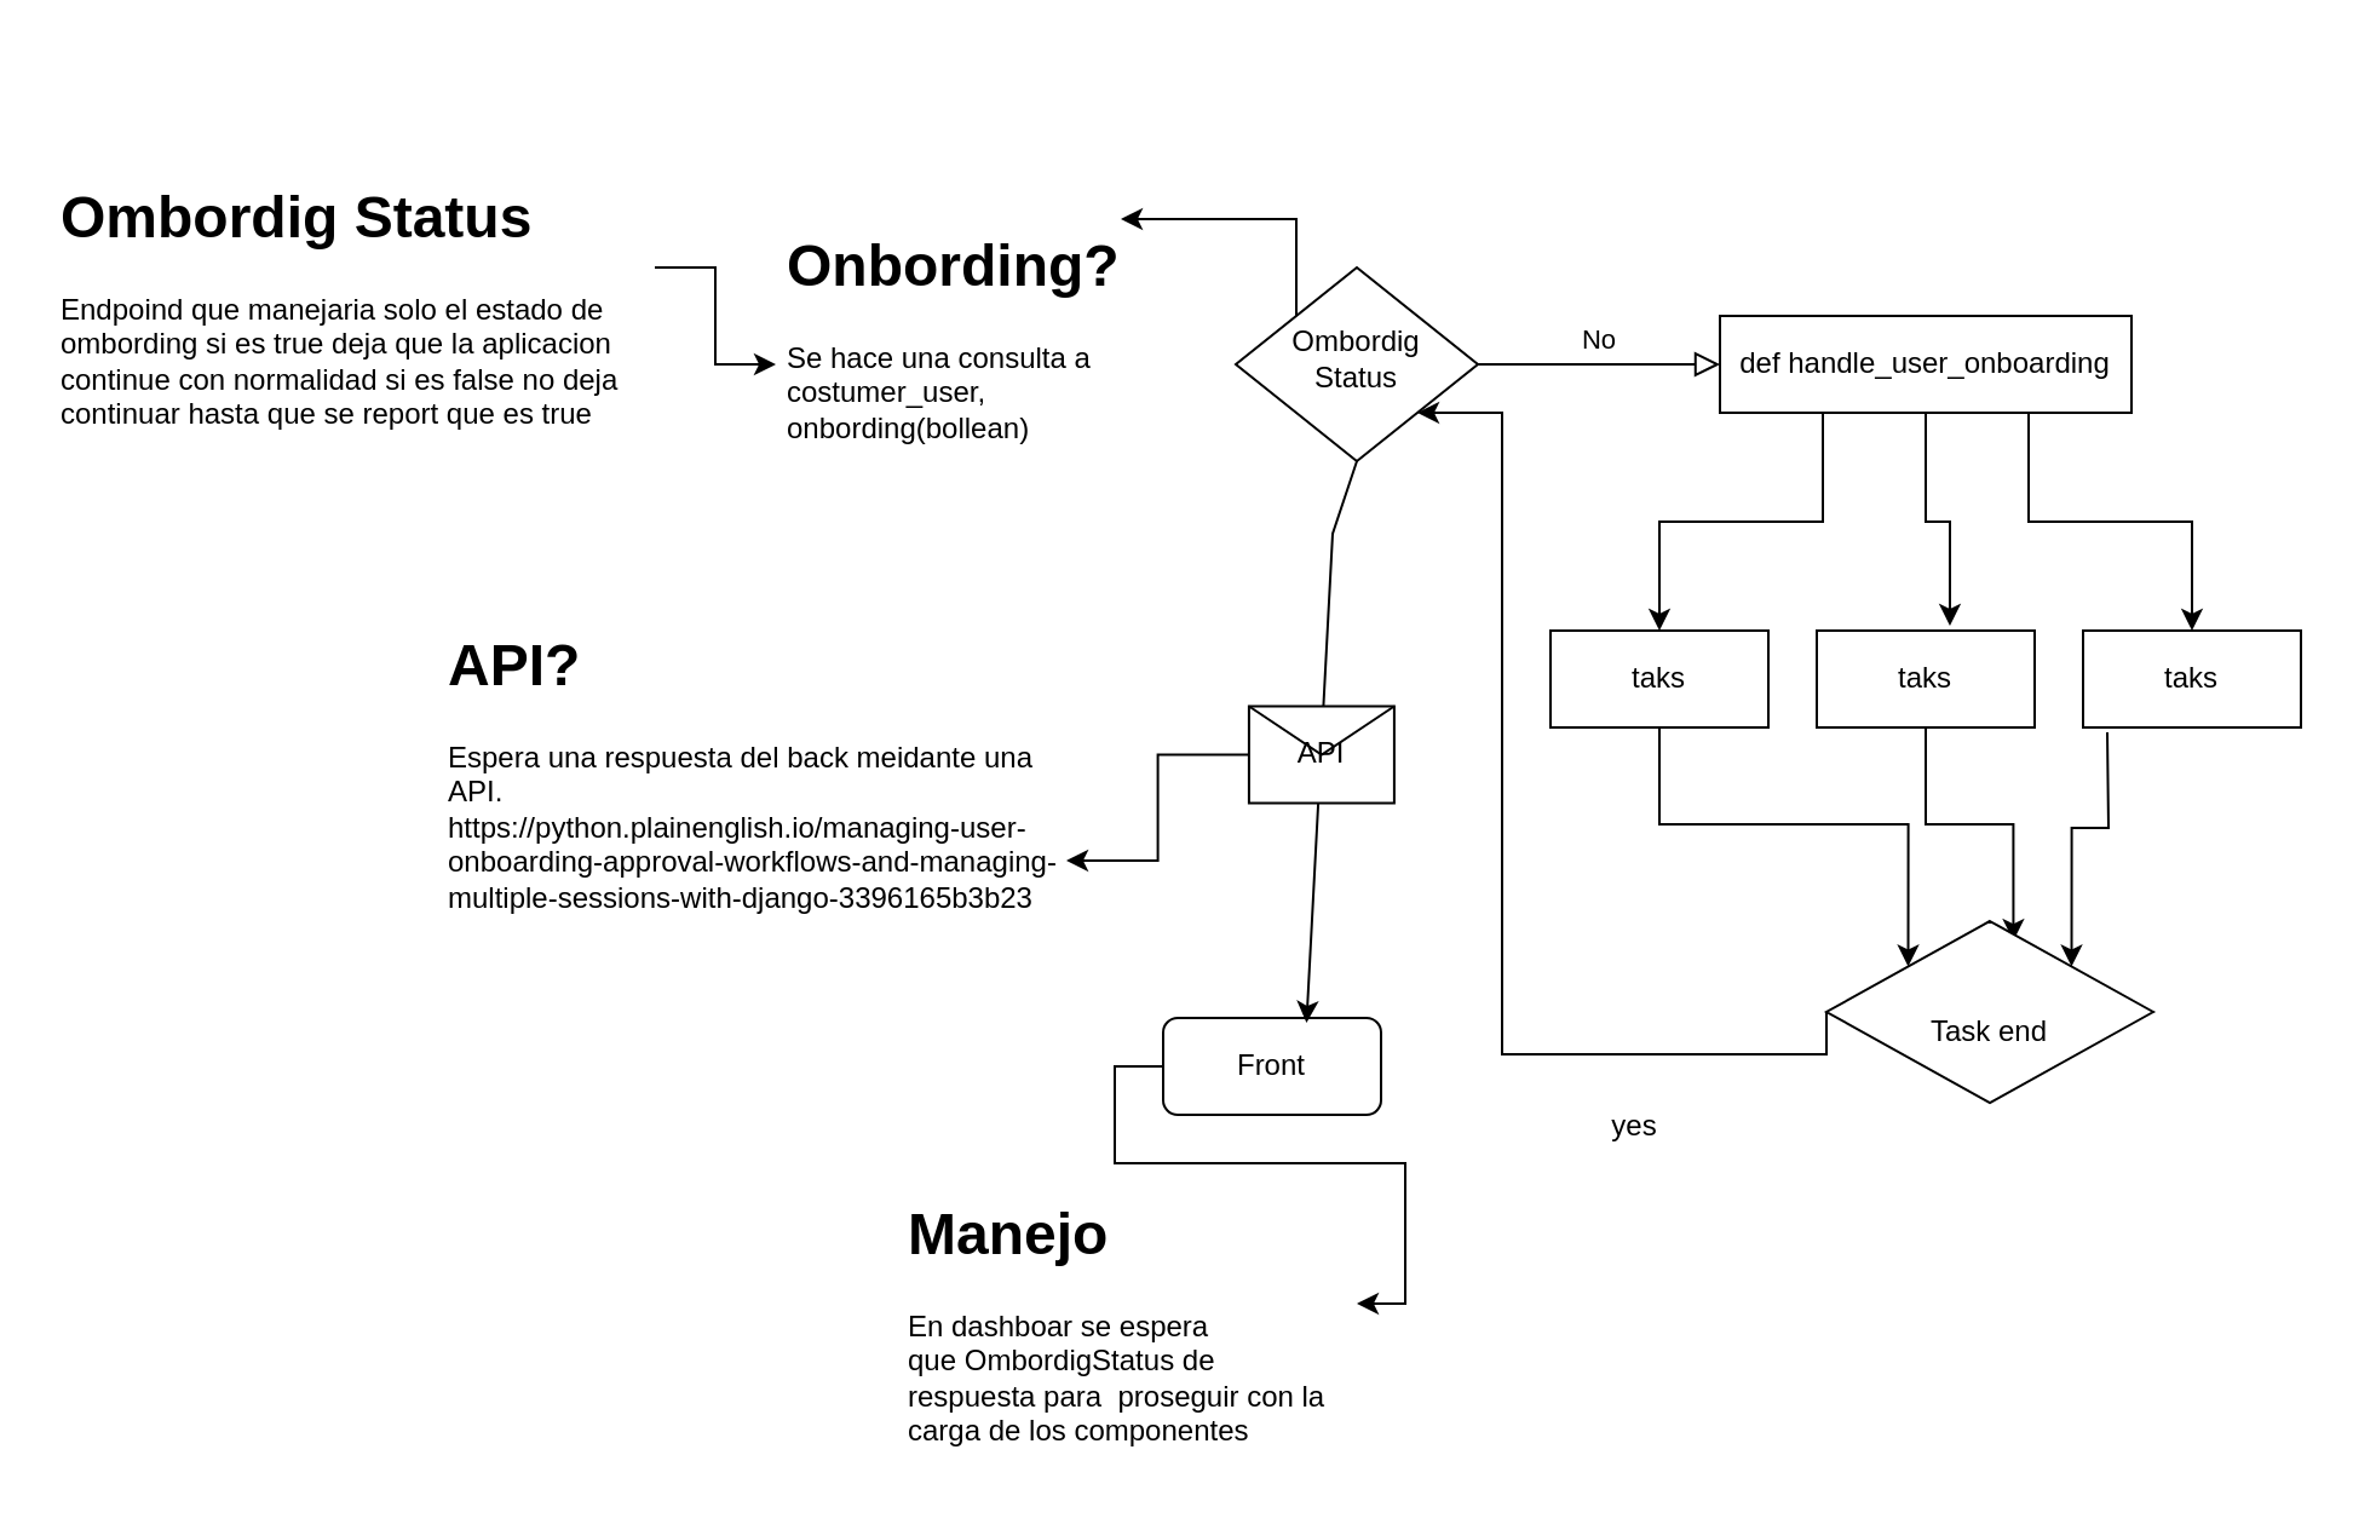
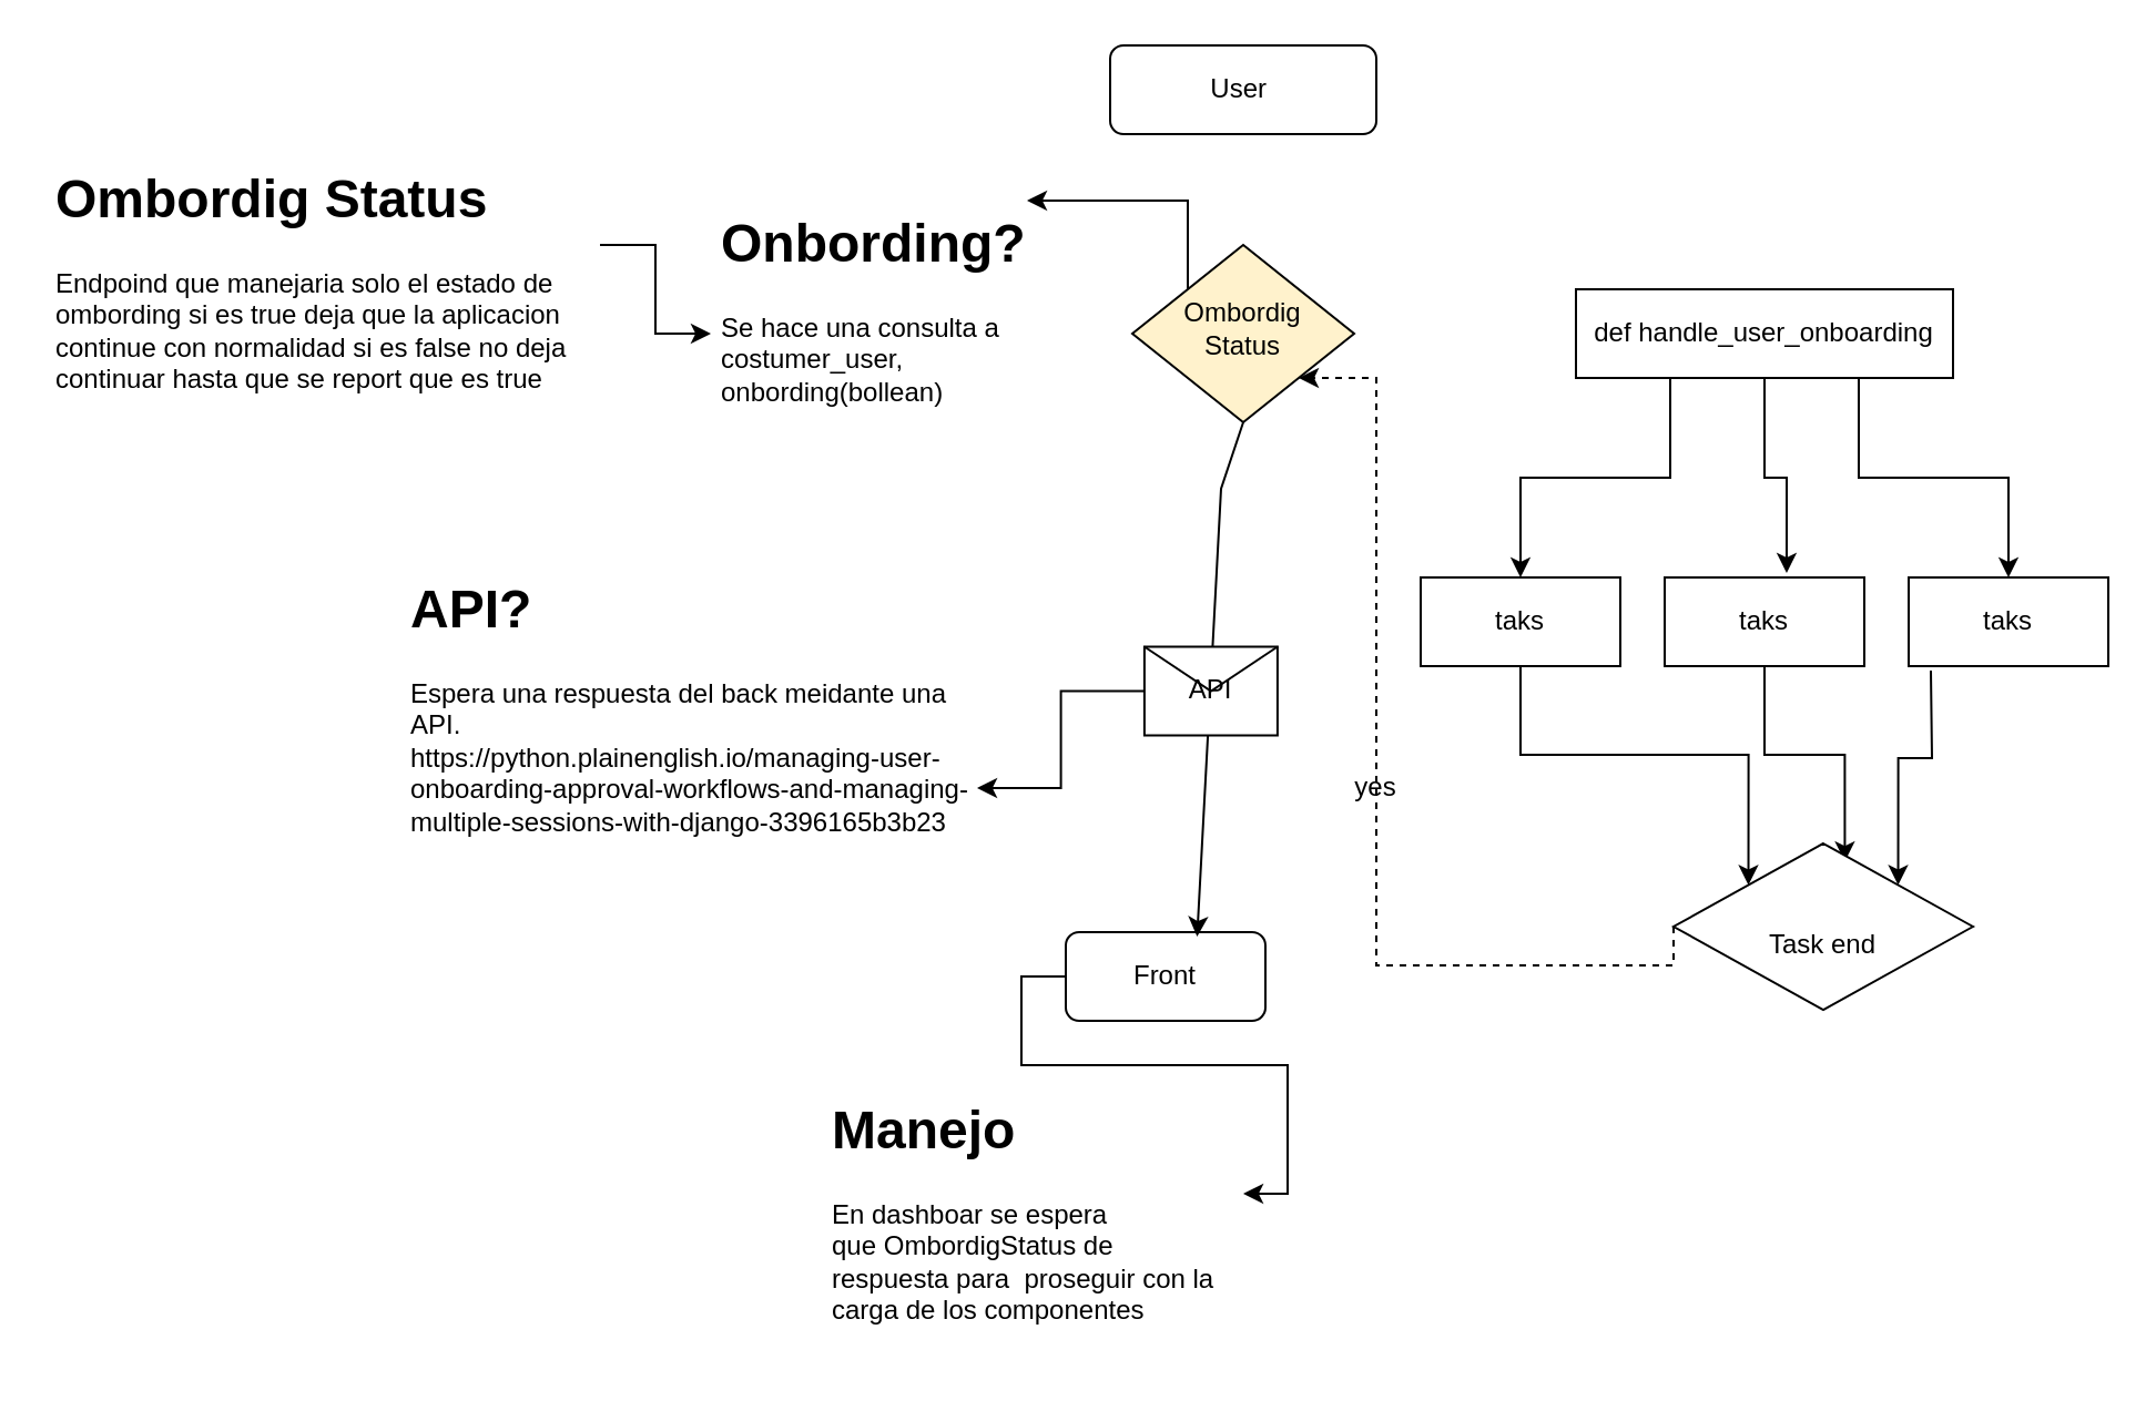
  <mxCell id="0" />
  <mxCell id="1" parent="0" />
- <mxCell id="3" value="No" style="edgeStyle=orthogonalEdgeStyle;rounded=0;html=1;jettySize=auto;orthogonalLoop=1;fontSize=11;endArrow=block;endFill=0;endSize=8;strokeWidth=1;shadow=0;labelBackgroundColor=none;" parent="1" source="5" target="9" edge="1"><mxGeometry y="10" relative="1" as="geometry"><mxPoint as="offset" /></mxGeometry></mxCell>
+ <mxCell id="2" value="User&amp;nbsp;" style="rounded=1;whiteSpace=wrap;html=1;fontSize=12;glass=0;strokeWidth=1;shadow=0;" parent="1" vertex="1"><mxGeometry x="500" y="20" width="120" height="40" as="geometry" /></mxCell>
  <mxCell id="4" style="edgeStyle=orthogonalEdgeStyle;rounded=0;orthogonalLoop=1;jettySize=auto;html=1;exitX=0;exitY=0;exitDx=0;exitDy=0;entryX=0.75;entryY=0;entryDx=0;entryDy=0;" edge="1" parent="1" source="5" target="12"><mxGeometry relative="1" as="geometry" /></mxCell>
- <mxCell id="5" value="Ombordig Status" style="rhombus;whiteSpace=wrap;html=1;shadow=0;fontFamily=Helvetica;fontSize=12;align=center;strokeWidth=1;spacing=6;spacingTop=-4;" parent="1" vertex="1"><mxGeometry x="510" y="110" width="100" height="80" as="geometry" /></mxCell>
+ <mxCell id="5" value="Ombordig Status" style="rhombus;whiteSpace=wrap;html=1;shadow=0;fontFamily=Helvetica;fontSize=12;align=center;strokeWidth=1;spacing=6;spacingTop=-4;fillColor=#fff2cc;" parent="1" vertex="1"><mxGeometry x="510" y="110" width="100" height="80" as="geometry" /></mxCell>
  <mxCell id="6" style="edgeStyle=orthogonalEdgeStyle;rounded=0;orthogonalLoop=1;jettySize=auto;html=1;exitX=0.25;exitY=1;exitDx=0;exitDy=0;" edge="1" parent="1" source="9" target="19"><mxGeometry relative="1" as="geometry"><mxPoint x="750" y="260" as="targetPoint" /></mxGeometry></mxCell>
  <mxCell id="7" style="edgeStyle=orthogonalEdgeStyle;rounded=0;orthogonalLoop=1;jettySize=auto;html=1;exitX=0.5;exitY=1;exitDx=0;exitDy=0;entryX=0.611;entryY=-0.05;entryDx=0;entryDy=0;entryPerimeter=0;" edge="1" parent="1" source="9" target="17"><mxGeometry relative="1" as="geometry"><mxPoint x="795" y="270" as="targetPoint" /></mxGeometry></mxCell>
  <mxCell id="8" style="edgeStyle=orthogonalEdgeStyle;rounded=0;orthogonalLoop=1;jettySize=auto;html=1;exitX=0.75;exitY=1;exitDx=0;exitDy=0;" edge="1" parent="1" source="9" target="15"><mxGeometry relative="1" as="geometry"><mxPoint x="840" y="270" as="targetPoint" /></mxGeometry></mxCell>
  <mxCell id="9" value="def handle_user_onboarding" style="whiteSpace=wrap;html=1;fontSize=12;glass=0;strokeWidth=1;shadow=0;rounded=0;" parent="1" vertex="1"><mxGeometry x="710" y="130" width="170" height="40" as="geometry" /></mxCell>
  <mxCell id="10" value="Front" style="rounded=1;whiteSpace=wrap;html=1;fontSize=12;glass=0;strokeWidth=1;shadow=0;" parent="1" vertex="1"><mxGeometry x="480" y="420" width="90" height="40" as="geometry" /></mxCell>
  <mxCell id="11" style="edgeStyle=orthogonalEdgeStyle;rounded=0;orthogonalLoop=1;jettySize=auto;html=1;exitX=1;exitY=0.5;exitDx=0;exitDy=0;entryX=0;entryY=0.5;entryDx=0;entryDy=0;" edge="1" parent="1" source="12" target="5"><mxGeometry relative="1" as="geometry" /></mxCell>
  <mxCell id="12" value="&lt;h1&gt;Onbording?&lt;/h1&gt;&lt;div&gt;Se hace una consulta a costumer_user,&amp;nbsp; onbording(bollean)&amp;nbsp;&amp;nbsp;&lt;/div&gt;" style="text;html=1;spacing=5;spacingTop=-20;whiteSpace=wrap;overflow=hidden;rounded=0;" vertex="1" parent="1"><mxGeometry x="320" y="90" width="190" height="120" as="geometry" /></mxCell>
  <mxCell id="13" value="&lt;h1&gt;API?&lt;/h1&gt;&lt;div&gt;Espera una respuesta del back meidante una API.&lt;/div&gt;&lt;div&gt;https://python.plainenglish.io/managing-user-onboarding-approval-workflows-and-managing-multiple-sessions-with-django-3396165b3b23&lt;br&gt;&lt;/div&gt;" style="text;html=1;spacing=5;spacingTop=-20;whiteSpace=wrap;overflow=hidden;rounded=0;" vertex="1" parent="1"><mxGeometry x="180" y="255" width="260" height="200" as="geometry" /></mxCell>
  <mxCell id="14" style="edgeStyle=orthogonalEdgeStyle;rounded=0;orthogonalLoop=1;jettySize=auto;html=1;entryX=1;entryY=0;entryDx=0;entryDy=0;" edge="1" parent="1" target="21"><mxGeometry relative="1" as="geometry"><mxPoint x="826" y="376" as="targetPoint" /><mxPoint x="870" y="302" as="sourcePoint" /></mxGeometry></mxCell>
  <mxCell id="15" value="taks" style="rounded=0;whiteSpace=wrap;html=1;" vertex="1" parent="1"><mxGeometry x="860" y="260" width="90" height="40" as="geometry" /></mxCell>
  <mxCell id="16" style="edgeStyle=orthogonalEdgeStyle;rounded=0;orthogonalLoop=1;jettySize=auto;html=1;exitX=0.5;exitY=1;exitDx=0;exitDy=0;entryX=0.572;entryY=0.108;entryDx=0;entryDy=0;entryPerimeter=0;" edge="1" parent="1" source="17" target="21"><mxGeometry relative="1" as="geometry"><mxPoint x="790" y="350" as="targetPoint" /></mxGeometry></mxCell>
  <mxCell id="17" value="taks" style="rounded=0;whiteSpace=wrap;html=1;" vertex="1" parent="1"><mxGeometry x="750" y="260" width="90" height="40" as="geometry" /></mxCell>
  <mxCell id="18" style="edgeStyle=orthogonalEdgeStyle;rounded=0;orthogonalLoop=1;jettySize=auto;html=1;exitX=0.5;exitY=1;exitDx=0;exitDy=0;entryX=0;entryY=0;entryDx=0;entryDy=0;" edge="1" parent="1" source="19" target="21"><mxGeometry relative="1" as="geometry"><mxPoint x="745" y="348.98" as="targetPoint" /></mxGeometry></mxCell>
  <mxCell id="19" value="taks" style="rounded=0;whiteSpace=wrap;html=1;" vertex="1" parent="1"><mxGeometry x="640" y="260" width="90" height="40" as="geometry" /></mxCell>
- <mxCell id="20" style="edgeStyle=orthogonalEdgeStyle;rounded=0;orthogonalLoop=1;jettySize=auto;html=1;exitX=0;exitY=0.5;exitDx=0;exitDy=0;entryX=1;entryY=1;entryDx=0;entryDy=0;" edge="1" parent="1" source="21" target="5"><mxGeometry relative="1" as="geometry"><Array as="points"><mxPoint x="620" y="435" /><mxPoint x="620" y="170" /></Array></mxGeometry></mxCell>
+ <mxCell id="20" style="edgeStyle=orthogonalEdgeStyle;rounded=0;orthogonalLoop=1;jettySize=auto;html=1;exitX=0;exitY=0.5;exitDx=0;exitDy=0;entryX=1;entryY=1;entryDx=0;entryDy=0;dashed=1;" edge="1" parent="1" source="21" target="5"><mxGeometry relative="1" as="geometry"><Array as="points"><mxPoint x="620" y="435" /><mxPoint x="620" y="170" /></Array></mxGeometry></mxCell>
  <mxCell id="21" value="&lt;br&gt;Task end" style="rhombus;whiteSpace=wrap;html=1;" vertex="1" parent="1"><mxGeometry x="754" y="380" width="135" height="75" as="geometry" /></mxCell>
- <mxCell id="22" value="yes" style="text;html=1;align=center;verticalAlign=middle;whiteSpace=wrap;rounded=0;" vertex="1" parent="1"><mxGeometry x="645" y="450" width="60" height="30" as="geometry" /></mxCell>
+ <mxCell id="22" value="yes" style="text;html=1;align=center;verticalAlign=middle;whiteSpace=wrap;rounded=0;" vertex="1" parent="1"><mxGeometry x="590" y="340" width="60" height="30" as="geometry" /></mxCell>
  <mxCell id="23" value="" style="endArrow=classic;html=1;rounded=0;entryX=0.658;entryY=0.05;entryDx=0;entryDy=0;entryPerimeter=0;" edge="1" parent="1" target="10"><mxGeometry relative="1" as="geometry"><mxPoint x="560" y="190" as="sourcePoint" /><mxPoint x="660" y="220" as="targetPoint" /><Array as="points"><mxPoint x="560" y="190" /><mxPoint x="550" y="220" /></Array></mxGeometry></mxCell>
  <mxCell id="24" value="API" style="shape=message;html=1;outlineConnect=0;" vertex="1" parent="23"><mxGeometry width="60" height="40" relative="1" as="geometry"><mxPoint x="-30" y="-14" as="offset" /></mxGeometry></mxCell>
  <mxCell id="25" style="edgeStyle=orthogonalEdgeStyle;rounded=0;orthogonalLoop=1;jettySize=auto;html=1;exitX=1;exitY=0.25;exitDx=0;exitDy=0;" edge="1" parent="1" source="26" target="12"><mxGeometry relative="1" as="geometry" /></mxCell>
  <mxCell id="26" value="&lt;h1&gt;Ombordig Status&lt;/h1&gt;&lt;p&gt;Endpoind que manejaria solo el estado de ombording si es true deja que la aplicacion continue con normalidad si es false no deja continuar hasta que se report que es true&lt;/p&gt;" style="text;html=1;spacing=5;spacingTop=-20;whiteSpace=wrap;overflow=hidden;rounded=0;" vertex="1" parent="1"><mxGeometry x="20" y="70" width="250" height="160" as="geometry" /></mxCell>
  <mxCell id="27" style="edgeStyle=orthogonalEdgeStyle;rounded=0;orthogonalLoop=1;jettySize=auto;html=1;exitX=0;exitY=0.5;exitDx=0;exitDy=0;" edge="1" parent="1" source="24" target="13"><mxGeometry relative="1" as="geometry" /></mxCell>
  <mxCell id="28" value="&lt;h1&gt;Manejo&lt;/h1&gt;&lt;p&gt;En dashboar se espera que&amp;nbsp;&lt;span style=&quot;background-color: initial;&quot;&gt;OmbordigStatus de respuesta para&amp;nbsp; proseguir con la carga de los componentes&amp;nbsp;&lt;/span&gt;&lt;/p&gt;" style="text;html=1;spacing=5;spacingTop=-20;whiteSpace=wrap;overflow=hidden;rounded=0;" vertex="1" parent="1"><mxGeometry x="370" y="490" width="190" height="120" as="geometry" /></mxCell>
  <mxCell id="29" style="edgeStyle=orthogonalEdgeStyle;rounded=0;orthogonalLoop=1;jettySize=auto;html=1;exitX=0;exitY=0.5;exitDx=0;exitDy=0;entryX=1;entryY=0.4;entryDx=0;entryDy=0;entryPerimeter=0;" edge="1" parent="1" source="10" target="28"><mxGeometry relative="1" as="geometry" /></mxCell>
